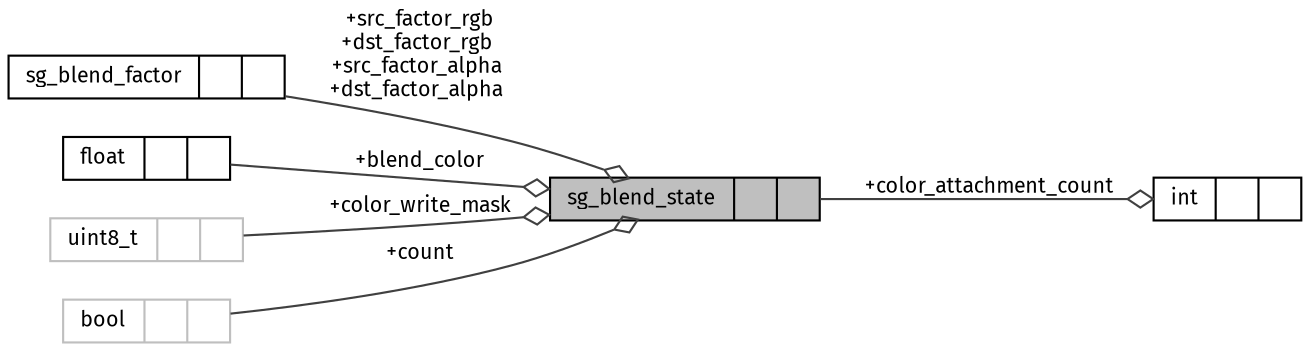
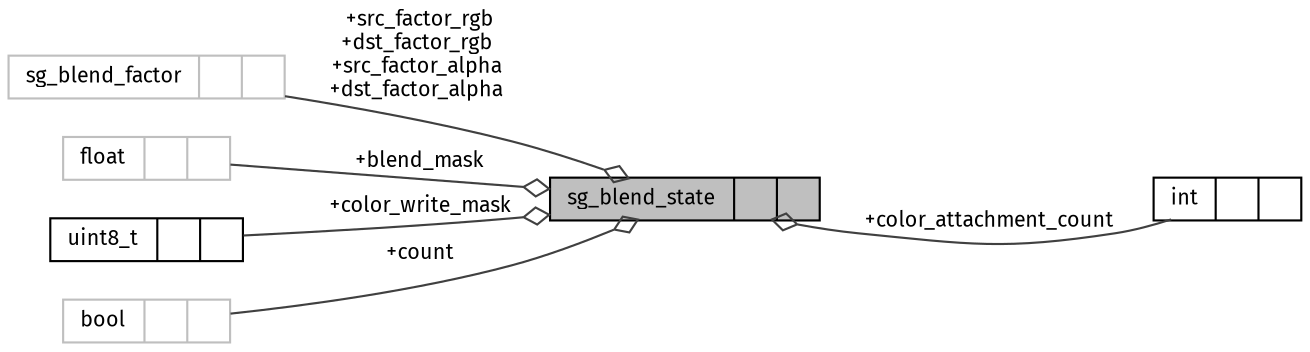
  digraph {
    fontname="Fira Sans"
    rankdir=LR
    node [color=black fontname="Fira Sans" fontsize=10 shape=record]
    edge [arrowhead=odiamond color=grey25 fontname="Fira Sans" fontsize=10 labelfontname=Helvetica labelfontsize=10 style=solid]
    n1 [fillcolor=grey75 fontcolor=black height=0.2 label="{sg_blend_state\n||}" style=filled width=0.4]
-   n2 [height=0.2 label="{sg_blend_factor\n||}" width=0.4]
-   n3 [height=0.2 label="{float\n||}" width=0.4]
-   n4 [color=grey75 height=0.2 label="{uint8_t\n||}" width=0.4]
+   n2 [color=grey75 height=0.2 label="{sg_blend_factor\n||}" width=0.4]
+   n3 [color=grey75 height=0.2 label="{float\n||}" width=0.4]
+   n4 [height=0.2 label="{uint8_t\n||}" width=0.4]
    n5 [height=0.2 label="{int\n||}" width=0.4]
    n6 [color=grey75 height=0.2 label="{bool\n||}" width=0.4]
    n2 -> n1 [label=" +src_factor_rgb\n+dst_factor_rgb\n+src_factor_alpha\n+dst_factor_alpha"]
-   n3 -> n1 [label=" +blend_color"]
+   n3 -> n1 [label=" +blend_mask"]
    n4 -> n1 [label=" +color_write_mask"]
-   n1 -> n5 [label=" +color_attachment_count"]
+   n5 -> n1 [label=" +color_attachment_count"]
    n6 -> n1 [label=" +count"]
  }
